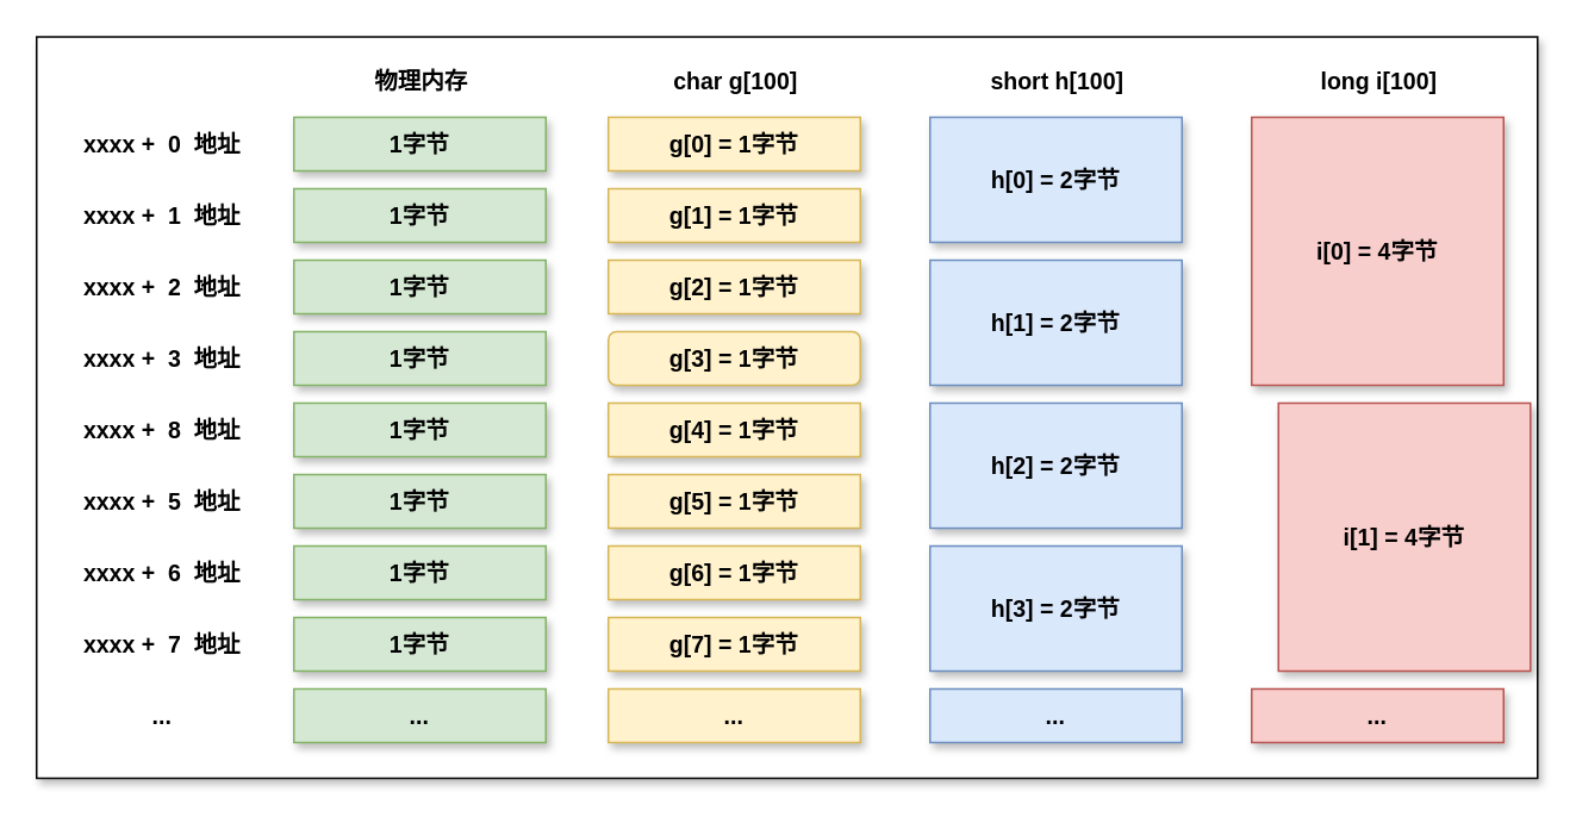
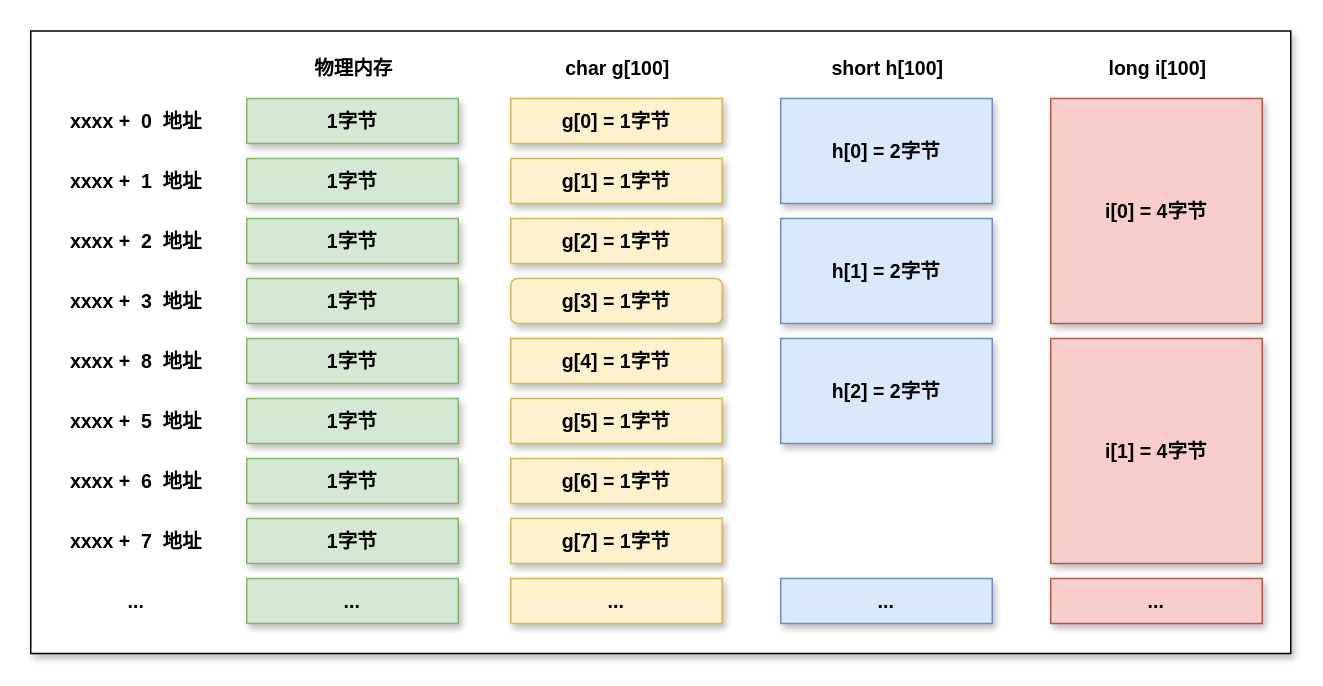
  <mxCell id="0" />
  <mxCell id="1" parent="0" />
  <mxCell id="2" value="" style="rounded=0;whiteSpace=wrap;html=1;fontSize=13;shadow=1;" parent="1" vertex="1"><mxGeometry x="20" y="20" width="840" height="415" as="geometry" /></mxCell>
  <mxCell id="3" value="xxxx +&amp;nbsp; 0&amp;nbsp; 地址" style="text;html=1;align=center;verticalAlign=middle;resizable=0;points=[];autosize=1;fontSize=13;shadow=1;fontStyle=1" parent="1" vertex="1"><mxGeometry x="40" y="70" width="100" height="20" as="geometry" /></mxCell>
  <mxCell id="4" value="1字节" style="rounded=0;whiteSpace=wrap;html=1;fontSize=13;shadow=1;fillColor=#d5e8d4;strokeColor=#82b366;fontStyle=1" parent="1" vertex="1"><mxGeometry x="164" y="65" width="141" height="30" as="geometry" /></mxCell>
  <mxCell id="5" value="物理内存" style="text;html=1;align=center;verticalAlign=middle;resizable=0;points=[];autosize=1;fontSize=13;fontStyle=1;shadow=1;" parent="1" vertex="1"><mxGeometry x="199.5" y="35" width="70" height="20" as="geometry" /></mxCell>
  <mxCell id="6" value="1字节" style="rounded=0;whiteSpace=wrap;html=1;fontSize=13;shadow=1;fillColor=#d5e8d4;strokeColor=#82b366;fontStyle=1" vertex="1" parent="1"><mxGeometry x="164" y="105" width="141" height="30" as="geometry" /></mxCell>
  <mxCell id="7" value="1字节" style="rounded=0;whiteSpace=wrap;html=1;fontSize=13;shadow=1;fillColor=#d5e8d4;strokeColor=#82b366;fontStyle=1" vertex="1" parent="1"><mxGeometry x="164" y="145" width="141" height="30" as="geometry" /></mxCell>
  <mxCell id="8" value="1字节" style="rounded=0;whiteSpace=wrap;html=1;fontSize=13;shadow=1;fillColor=#d5e8d4;strokeColor=#82b366;fontStyle=1" vertex="1" parent="1"><mxGeometry x="164" y="185" width="141" height="30" as="geometry" /></mxCell>
  <mxCell id="9" value="xxxx +&amp;nbsp; 1&amp;nbsp; 地址" style="text;html=1;align=center;verticalAlign=middle;resizable=0;points=[];autosize=1;fontSize=13;shadow=1;fontStyle=1" vertex="1" parent="1"><mxGeometry x="40" y="110" width="100" height="20" as="geometry" /></mxCell>
  <mxCell id="10" value="xxxx +&amp;nbsp; 2&amp;nbsp; 地址" style="text;html=1;align=center;verticalAlign=middle;resizable=0;points=[];autosize=1;fontSize=13;shadow=1;fontStyle=1" vertex="1" parent="1"><mxGeometry x="40" y="150" width="100" height="20" as="geometry" /></mxCell>
  <mxCell id="11" value="xxxx +&amp;nbsp; 3&amp;nbsp; 地址" style="text;html=1;align=center;verticalAlign=middle;resizable=0;points=[];autosize=1;fontSize=13;shadow=1;fontStyle=1" vertex="1" parent="1"><mxGeometry x="40" y="190" width="100" height="20" as="geometry" /></mxCell>
  <mxCell id="12" value="xxxx +&amp;nbsp; 8&amp;nbsp; 地址" style="text;html=1;align=center;verticalAlign=middle;resizable=0;points=[];autosize=1;fontSize=13;shadow=1;fontStyle=1" vertex="1" parent="1"><mxGeometry x="40" y="230" width="100" height="20" as="geometry" /></mxCell>
  <mxCell id="13" value="1字节" style="rounded=0;whiteSpace=wrap;html=1;fontSize=13;shadow=1;fillColor=#d5e8d4;strokeColor=#82b366;fontStyle=1" vertex="1" parent="1"><mxGeometry x="164" y="225" width="141" height="30" as="geometry" /></mxCell>
  <mxCell id="14" value="1字节" style="rounded=0;whiteSpace=wrap;html=1;fontSize=13;shadow=1;fillColor=#d5e8d4;strokeColor=#82b366;fontStyle=1" vertex="1" parent="1"><mxGeometry x="164" y="265" width="141" height="30" as="geometry" /></mxCell>
  <mxCell id="15" value="1字节" style="rounded=0;whiteSpace=wrap;html=1;fontSize=13;shadow=1;fillColor=#d5e8d4;strokeColor=#82b366;fontStyle=1" vertex="1" parent="1"><mxGeometry x="164" y="305" width="141" height="30" as="geometry" /></mxCell>
  <mxCell id="16" value="1字节" style="rounded=0;whiteSpace=wrap;html=1;fontSize=13;shadow=1;fillColor=#d5e8d4;strokeColor=#82b366;fontStyle=1" vertex="1" parent="1"><mxGeometry x="164" y="345" width="141" height="30" as="geometry" /></mxCell>
  <mxCell id="17" value="xxxx +&amp;nbsp; 5&amp;nbsp; 地址" style="text;html=1;align=center;verticalAlign=middle;resizable=0;points=[];autosize=1;fontSize=13;shadow=1;fontStyle=1" vertex="1" parent="1"><mxGeometry x="40" y="270" width="100" height="20" as="geometry" /></mxCell>
  <mxCell id="18" value="xxxx +&amp;nbsp; 6&amp;nbsp; 地址" style="text;html=1;align=center;verticalAlign=middle;resizable=0;points=[];autosize=1;fontSize=13;shadow=1;fontStyle=1" vertex="1" parent="1"><mxGeometry x="40" y="310" width="100" height="20" as="geometry" /></mxCell>
  <mxCell id="19" value="xxxx +&amp;nbsp; 7&amp;nbsp; 地址" style="text;html=1;align=center;verticalAlign=middle;resizable=0;points=[];autosize=1;fontSize=13;shadow=1;fontStyle=1" vertex="1" parent="1"><mxGeometry x="40" y="350" width="100" height="20" as="geometry" /></mxCell>
  <mxCell id="20" value="..." style="rounded=0;whiteSpace=wrap;html=1;fontSize=13;shadow=1;fillColor=#d5e8d4;strokeColor=#82b366;fontStyle=1" vertex="1" parent="1"><mxGeometry x="164" y="385" width="141" height="30" as="geometry" /></mxCell>
  <mxCell id="21" value="..." style="text;html=1;align=center;verticalAlign=middle;resizable=0;points=[];autosize=1;fontSize=13;shadow=1;fontStyle=1" vertex="1" parent="1"><mxGeometry x="75" y="390" width="30" height="20" as="geometry" /></mxCell>
  <mxCell id="22" value="g[0] = 1字节" style="rounded=0;whiteSpace=wrap;html=1;fontSize=13;shadow=1;fillColor=#fff2cc;strokeColor=#d6b656;fontStyle=1" vertex="1" parent="1"><mxGeometry x="340" y="65" width="141" height="30" as="geometry" /></mxCell>
  <mxCell id="23" value="char g[100]" style="text;html=1;align=center;verticalAlign=middle;resizable=0;points=[];autosize=1;fontSize=13;fontStyle=1;shadow=1;" vertex="1" parent="1"><mxGeometry x="370.5" y="35" width="80" height="20" as="geometry" /></mxCell>
  <mxCell id="24" value="g[1] = 1字节" style="rounded=0;whiteSpace=wrap;html=1;fontSize=13;shadow=1;fillColor=#fff2cc;strokeColor=#d6b656;fontStyle=1" vertex="1" parent="1"><mxGeometry x="340" y="105" width="141" height="30" as="geometry" /></mxCell>
  <mxCell id="25" value="g[2] = 1字节" style="rounded=0;whiteSpace=wrap;html=1;fontSize=13;shadow=1;fillColor=#fff2cc;strokeColor=#d6b656;fontStyle=1" vertex="1" parent="1"><mxGeometry x="340" y="145" width="141" height="30" as="geometry" /></mxCell>
  <mxCell id="26" value="g[3] = 1字节" style="whiteSpace=wrap;html=1;fontSize=13;shadow=1;fillColor=#fff2cc;strokeColor=#d6b656;fontStyle=1;rounded=1;" vertex="1" parent="1"><mxGeometry x="340" y="185" width="141" height="30" as="geometry" /></mxCell>
  <mxCell id="27" value="g[4] = 1字节" style="rounded=0;whiteSpace=wrap;html=1;fontSize=13;shadow=1;fillColor=#fff2cc;strokeColor=#d6b656;fontStyle=1" vertex="1" parent="1"><mxGeometry x="340" y="225" width="141" height="30" as="geometry" /></mxCell>
  <mxCell id="28" value="g[5] = 1字节" style="rounded=0;whiteSpace=wrap;html=1;fontSize=13;shadow=1;fillColor=#fff2cc;strokeColor=#d6b656;fontStyle=1" vertex="1" parent="1"><mxGeometry x="340" y="265" width="141" height="30" as="geometry" /></mxCell>
  <mxCell id="29" value="g[6] = 1字节" style="rounded=0;whiteSpace=wrap;html=1;fontSize=13;shadow=1;fillColor=#fff2cc;strokeColor=#d6b656;fontStyle=1" vertex="1" parent="1"><mxGeometry x="340" y="305" width="141" height="30" as="geometry" /></mxCell>
  <mxCell id="30" value="g[7] = 1字节" style="rounded=0;whiteSpace=wrap;html=1;fontSize=13;shadow=1;fillColor=#fff2cc;strokeColor=#d6b656;fontStyle=1" vertex="1" parent="1"><mxGeometry x="340" y="345" width="141" height="30" as="geometry" /></mxCell>
  <mxCell id="31" value="..." style="rounded=0;whiteSpace=wrap;html=1;fontSize=13;shadow=1;fillColor=#fff2cc;strokeColor=#d6b656;fontStyle=1" vertex="1" parent="1"><mxGeometry x="340" y="385" width="141" height="30" as="geometry" /></mxCell>
  <mxCell id="32" value="h[0] = 2字节" style="rounded=0;whiteSpace=wrap;html=1;fontSize=13;shadow=1;fillColor=#dae8fc;strokeColor=#6c8ebf;fontStyle=1" vertex="1" parent="1"><mxGeometry x="520" y="65" width="141" height="70" as="geometry" /></mxCell>
  <mxCell id="33" value="short h[100]" style="text;html=1;align=center;verticalAlign=middle;resizable=0;points=[];autosize=1;fontSize=13;fontStyle=1;shadow=1;" vertex="1" parent="1"><mxGeometry x="545.5" y="35" width="90" height="20" as="geometry" /></mxCell>
  <mxCell id="34" value="h[1] = 2字节" style="rounded=0;whiteSpace=wrap;html=1;fontSize=13;shadow=1;fillColor=#dae8fc;strokeColor=#6c8ebf;fontStyle=1" vertex="1" parent="1"><mxGeometry x="520" y="145" width="141" height="70" as="geometry" /></mxCell>
  <mxCell id="35" value="h[2] = 2字节" style="rounded=0;whiteSpace=wrap;html=1;fontSize=13;shadow=1;fillColor=#dae8fc;strokeColor=#6c8ebf;fontStyle=1" vertex="1" parent="1"><mxGeometry x="520" y="225" width="141" height="70" as="geometry" /></mxCell>
- <mxCell id="36" value="h[3] = 2字节" style="rounded=0;whiteSpace=wrap;html=1;fontSize=13;shadow=1;fillColor=#dae8fc;strokeColor=#6c8ebf;fontStyle=1" vertex="1" parent="1"><mxGeometry x="520" y="305" width="141" height="70" as="geometry" /></mxCell>
  <mxCell id="37" value="..." style="rounded=0;whiteSpace=wrap;html=1;fontSize=13;shadow=1;fillColor=#dae8fc;strokeColor=#6c8ebf;fontStyle=1" vertex="1" parent="1"><mxGeometry x="520" y="385" width="141" height="30" as="geometry" /></mxCell>
  <mxCell id="38" value="i[0] = 4字节" style="rounded=0;whiteSpace=wrap;html=1;fontSize=13;shadow=1;fillColor=#f8cecc;strokeColor=#b85450;fontStyle=1" vertex="1" parent="1"><mxGeometry x="700" y="65" width="141" height="150" as="geometry" /></mxCell>
  <mxCell id="39" value="long i[100]" style="text;html=1;align=center;verticalAlign=middle;resizable=0;points=[];autosize=1;fontSize=13;fontStyle=1;shadow=1;" vertex="1" parent="1"><mxGeometry x="730.5" y="35" width="80" height="20" as="geometry" /></mxCell>
- <mxCell id="40" value="i[1] = 4字节" style="rounded=0;whiteSpace=wrap;html=1;fontSize=13;shadow=1;fillColor=#f8cecc;strokeColor=#b85450;fontStyle=1" vertex="1" parent="1"><mxGeometry x="715" y="225" width="141" height="150" as="geometry" /></mxCell>
+ <mxCell id="40" value="i[1] = 4字节" style="rounded=0;whiteSpace=wrap;html=1;fontSize=13;shadow=1;fillColor=#f8cecc;strokeColor=#b85450;fontStyle=1" vertex="1" parent="1"><mxGeometry x="700" y="225" width="141" height="150" as="geometry" /></mxCell>
  <mxCell id="41" value="..." style="rounded=0;whiteSpace=wrap;html=1;fontSize=13;shadow=1;fillColor=#f8cecc;strokeColor=#b85450;fontStyle=1" vertex="1" parent="1"><mxGeometry x="700" y="385" width="141" height="30" as="geometry" /></mxCell>
